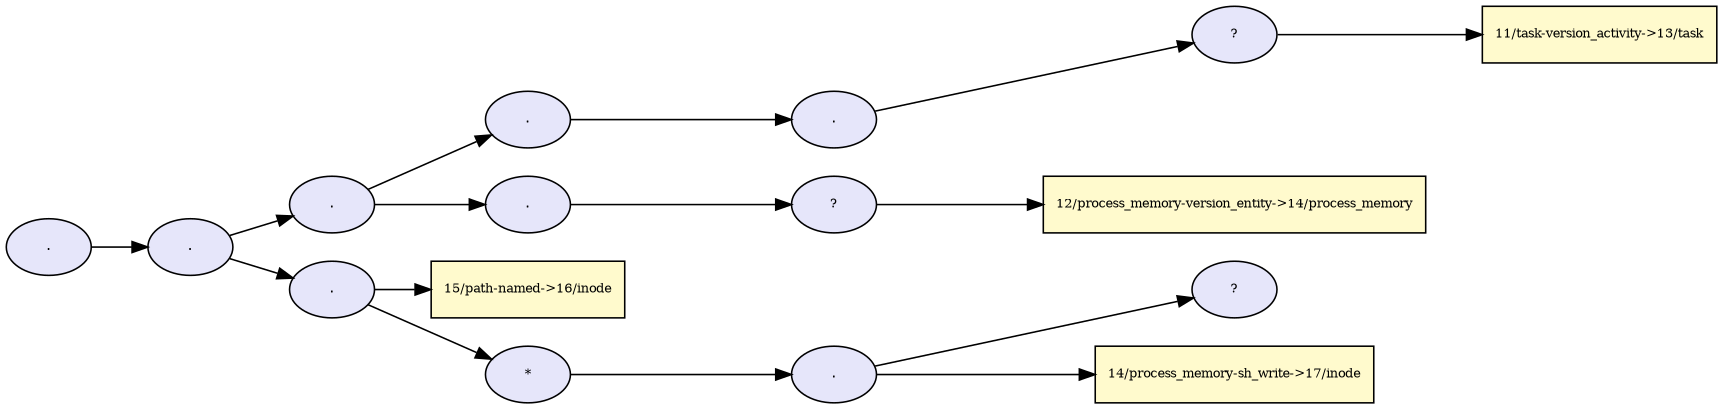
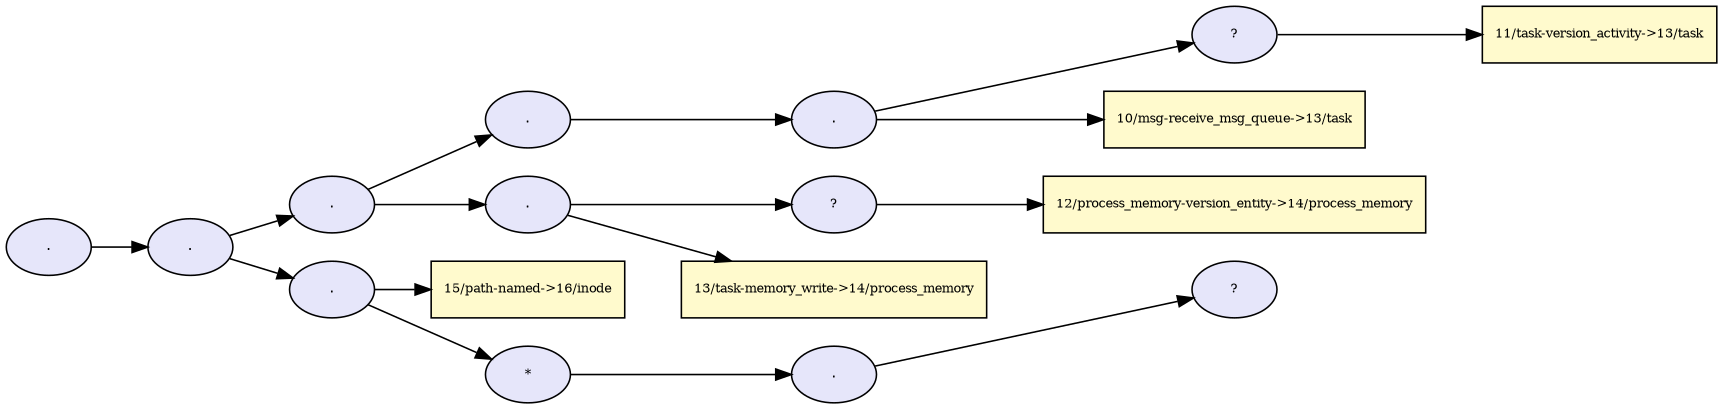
  digraph {
    rankdir=LR
    node [fillcolor="#e6e6fa" fontsize=8 shape=ellipse style=filled]
    edge [color="#000000" fontsize=8]
    n1 [label="."]
    n2 [label="."]
    n3 [label="."]
    n4 [label="."]
    n5 [label="."]
    n6 [label="."]
    n7 [fillcolor="#fffacd" label="15/path-named->16/inode" shape=rectangle]
    n8 [label="*"]
    n9 [label="."]
    n10 [label="?"]
+   n11 [fillcolor="#fffacd" label="13/task-memory_write->14/process_memory" shape=rectangle]
    n12 [label="?"]
+   n13 [fillcolor="#fffacd" label="10/msg-receive_msg_queue->13/task" shape=rectangle]
    n14 [fillcolor="#fffacd" label="11/task-version_activity->13/task" shape=rectangle]
    n15 [fillcolor="#fffacd" label="12/process_memory-version_entity->14/process_memory" shape=rectangle]
    n16 [label="."]
    n17 [label="?"]
-   n18 [fillcolor="#fffacd" label="14/process_memory-sh_write->17/inode" shape=rectangle]
    n1 -> n2
    n2 -> n3
    n2 -> n4
    n3 -> n5
    n3 -> n6
    n4 -> n7
    n4 -> n8
    n5 -> n9
    n6 -> n10
+   n6 -> n11
    n8 -> n16
    n9 -> n12
+   n9 -> n13
    n10 -> n15
    n12 -> n14
    n16 -> n17
-   n16 -> n18
  }
